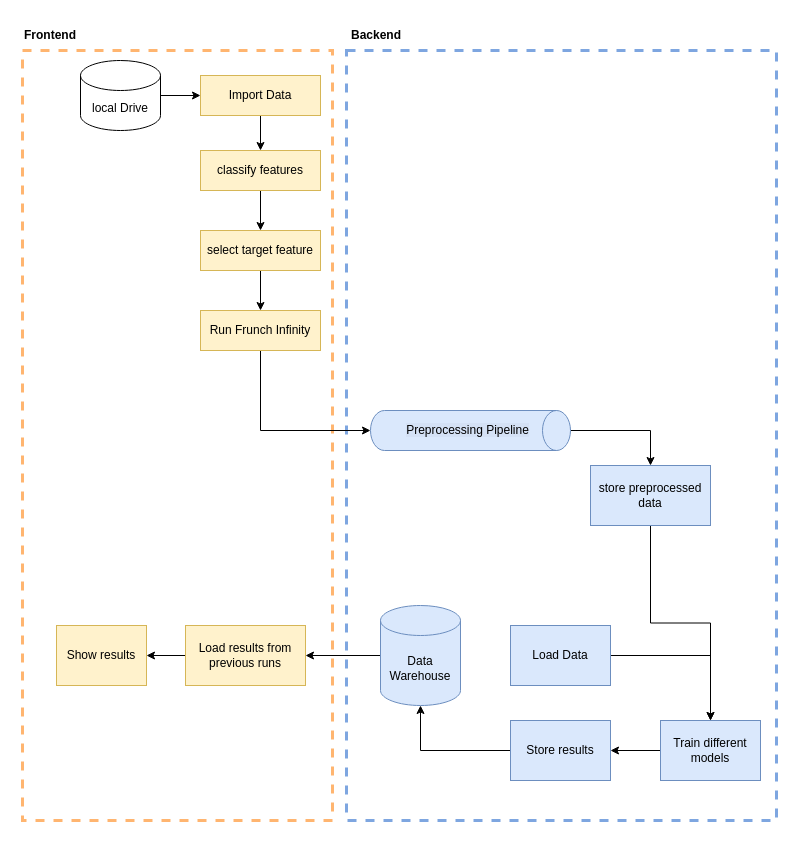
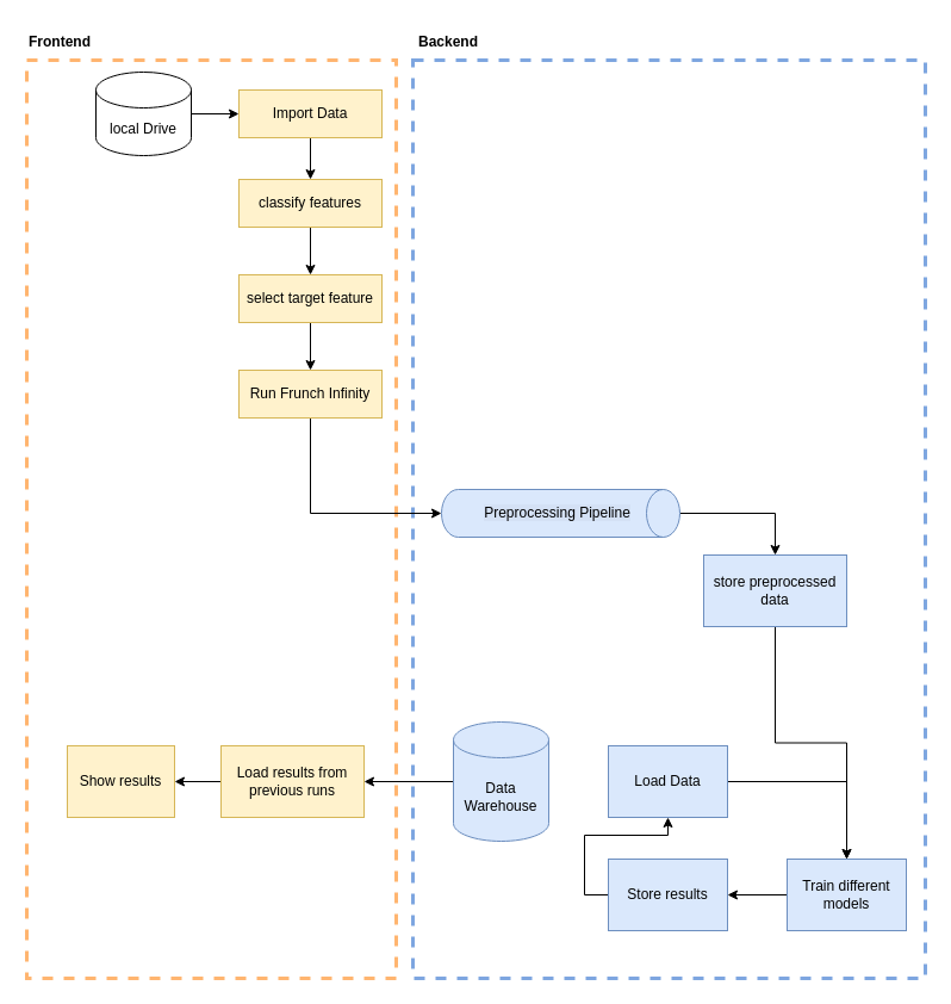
  <mxCell id="0" />
  <mxCell id="1" parent="0" />
  <mxCell id="2" value="" style="rounded=0;whiteSpace=wrap;html=1;fillColor=none;dashed=1;strokeColor=#7EA6E0;strokeWidth=3;" vertex="1" parent="1"><mxGeometry x="346" y="50" width="430" height="770" as="geometry" /></mxCell>
  <mxCell id="3" value="" style="rounded=0;whiteSpace=wrap;html=1;fillColor=none;dashed=1;strokeColor=#FFB570;strokeWidth=3;" vertex="1" parent="1"><mxGeometry x="22" y="50" width="310" height="770" as="geometry" /></mxCell>
  <mxCell id="4" style="edgeStyle=orthogonalEdgeStyle;rounded=0;orthogonalLoop=1;jettySize=auto;html=1;exitX=1;exitY=0.5;exitDx=0;exitDy=0;exitPerimeter=0;entryX=0;entryY=0.5;entryDx=0;entryDy=0;" parent="1" source="5" target="7" edge="1"><mxGeometry relative="1" as="geometry" /></mxCell>
  <mxCell id="5" value="local Drive" style="shape=cylinder3;whiteSpace=wrap;html=1;boundedLbl=1;backgroundOutline=1;size=15;" parent="1" vertex="1"><mxGeometry x="80" y="60" width="80" height="70" as="geometry" /></mxCell>
  <mxCell id="6" style="edgeStyle=orthogonalEdgeStyle;rounded=0;orthogonalLoop=1;jettySize=auto;html=1;exitX=0.5;exitY=1;exitDx=0;exitDy=0;entryX=0.5;entryY=0;entryDx=0;entryDy=0;" edge="1" parent="1" source="7" target="25"><mxGeometry relative="1" as="geometry" /></mxCell>
  <mxCell id="7" value="Import Data" style="rounded=0;whiteSpace=wrap;html=1;fillColor=#fff2cc;strokeColor=#d6b656;" parent="1" vertex="1"><mxGeometry x="200" y="75" width="120" height="40" as="geometry" /></mxCell>
  <mxCell id="8" style="edgeStyle=orthogonalEdgeStyle;rounded=0;orthogonalLoop=1;jettySize=auto;html=1;exitX=0.5;exitY=0;exitDx=0;exitDy=0;exitPerimeter=0;entryX=0.5;entryY=0;entryDx=0;entryDy=0;" parent="1" source="9" target="16" edge="1"><mxGeometry relative="1" as="geometry" /></mxCell>
  <mxCell id="9" value="" style="shape=cylinder3;whiteSpace=wrap;html=1;boundedLbl=1;backgroundOutline=1;size=14;rotation=90;fillColor=#dae8fc;strokeColor=#6c8ebf;" parent="1" vertex="1"><mxGeometry x="450" y="330" width="40" height="200" as="geometry" /></mxCell>
  <mxCell id="10" value="&lt;span style=&quot;background-color: rgb(212, 225, 245);&quot;&gt;Preprocessing Pipeline&lt;/span&gt;" style="text;html=1;strokeColor=none;fillColor=#dae8fc;align=center;verticalAlign=middle;whiteSpace=wrap;rounded=0;" parent="1" vertex="1"><mxGeometry x="400" y="412.5" width="135" height="35" as="geometry" /></mxCell>
  <mxCell id="11" value="" style="edgeStyle=orthogonalEdgeStyle;rounded=0;orthogonalLoop=1;jettySize=auto;html=1;" parent="1" source="12" target="20" edge="1"><mxGeometry relative="1" as="geometry"><Array as="points"><mxPoint x="680" y="750" /></Array></mxGeometry></mxCell>
  <mxCell id="12" value="Train different models" style="rounded=0;whiteSpace=wrap;html=1;fillColor=#dae8fc;strokeColor=#6c8ebf;" parent="1" vertex="1"><mxGeometry x="660" y="720" width="100" height="60" as="geometry" /></mxCell>
  <mxCell id="13" style="edgeStyle=orthogonalEdgeStyle;rounded=0;orthogonalLoop=1;jettySize=auto;html=1;exitX=0;exitY=0.5;exitDx=0;exitDy=0;exitPerimeter=0;entryX=1;entryY=0.5;entryDx=0;entryDy=0;" parent="1" source="14" target="22" edge="1"><mxGeometry relative="1" as="geometry" /></mxCell>
  <mxCell id="14" value="Data Warehouse" style="shape=cylinder3;whiteSpace=wrap;html=1;boundedLbl=1;backgroundOutline=1;size=15;fillColor=#dae8fc;strokeColor=#6c8ebf;" parent="1" vertex="1"><mxGeometry x="380" y="605" width="80" height="100" as="geometry" /></mxCell>
  <mxCell id="15" style="edgeStyle=orthogonalEdgeStyle;rounded=0;orthogonalLoop=1;jettySize=auto;html=1;exitX=0.5;exitY=1;exitDx=0;exitDy=0;" parent="1" source="16" target="12" edge="1"><mxGeometry relative="1" as="geometry" /></mxCell>
  <mxCell id="16" value="store preprocessed data" style="rounded=0;whiteSpace=wrap;html=1;fillColor=#dae8fc;strokeColor=#6c8ebf;" parent="1" vertex="1"><mxGeometry x="590" y="465" width="120" height="60" as="geometry" /></mxCell>
  <mxCell id="17" style="edgeStyle=orthogonalEdgeStyle;rounded=0;orthogonalLoop=1;jettySize=auto;html=1;exitX=1;exitY=0.5;exitDx=0;exitDy=0;entryX=0.5;entryY=0;entryDx=0;entryDy=0;" edge="1" parent="1" source="18" target="12"><mxGeometry relative="1" as="geometry" /></mxCell>
  <mxCell id="18" value="Load Data" style="rounded=0;whiteSpace=wrap;html=1;fillColor=#dae8fc;strokeColor=#6c8ebf;" parent="1" vertex="1"><mxGeometry x="510" y="625" width="100" height="60" as="geometry" /></mxCell>
- <mxCell id="19" style="edgeStyle=orthogonalEdgeStyle;rounded=0;orthogonalLoop=1;jettySize=auto;html=1;exitX=0;exitY=0.5;exitDx=0;exitDy=0;entryX=0.5;entryY=1;entryDx=0;entryDy=0;entryPerimeter=0;" parent="1" source="20" target="14" edge="1"><mxGeometry relative="1" as="geometry" /></mxCell>
+ <mxCell id="19" style="edgeStyle=orthogonalEdgeStyle;rounded=0;orthogonalLoop=1;jettySize=auto;html=1;exitX=0;exitY=0.5;exitDx=0;exitDy=0;" parent="1" source="20" target="18" edge="1"><mxGeometry relative="1" as="geometry" /></mxCell>
  <mxCell id="20" value="Store results" style="rounded=0;whiteSpace=wrap;html=1;fillColor=#dae8fc;strokeColor=#6c8ebf;" parent="1" vertex="1"><mxGeometry x="510" y="720" width="100" height="60" as="geometry" /></mxCell>
  <mxCell id="21" style="edgeStyle=orthogonalEdgeStyle;rounded=0;orthogonalLoop=1;jettySize=auto;html=1;exitX=0;exitY=0.5;exitDx=0;exitDy=0;entryX=1;entryY=0.5;entryDx=0;entryDy=0;" edge="1" parent="1" source="22" target="23"><mxGeometry relative="1" as="geometry" /></mxCell>
  <mxCell id="22" value="Load results from previous runs" style="rounded=0;whiteSpace=wrap;html=1;fillColor=#fff2cc;strokeColor=#d6b656;" parent="1" vertex="1"><mxGeometry x="185" y="625" width="120" height="60" as="geometry" /></mxCell>
  <mxCell id="23" value="Show results" style="rounded=0;whiteSpace=wrap;html=1;fillColor=#fff2cc;strokeColor=#d6b656;" parent="1" vertex="1"><mxGeometry x="56" y="625" width="90" height="60" as="geometry" /></mxCell>
  <mxCell id="24" style="edgeStyle=orthogonalEdgeStyle;rounded=0;orthogonalLoop=1;jettySize=auto;html=1;exitX=0.5;exitY=1;exitDx=0;exitDy=0;entryX=0.5;entryY=0;entryDx=0;entryDy=0;" edge="1" parent="1" source="25" target="27"><mxGeometry relative="1" as="geometry" /></mxCell>
  <mxCell id="25" value="classify features" style="rounded=0;whiteSpace=wrap;html=1;fillColor=#fff2cc;strokeColor=#d6b656;" parent="1" vertex="1"><mxGeometry x="200" y="150" width="120" height="40" as="geometry" /></mxCell>
  <mxCell id="26" style="edgeStyle=orthogonalEdgeStyle;rounded=0;orthogonalLoop=1;jettySize=auto;html=1;exitX=0.5;exitY=1;exitDx=0;exitDy=0;entryX=0.5;entryY=0;entryDx=0;entryDy=0;" edge="1" parent="1" source="27" target="29"><mxGeometry relative="1" as="geometry" /></mxCell>
  <mxCell id="27" value="select target feature" style="rounded=0;whiteSpace=wrap;html=1;fillColor=#fff2cc;strokeColor=#d6b656;" parent="1" vertex="1"><mxGeometry x="200" y="230" width="120" height="40" as="geometry" /></mxCell>
  <mxCell id="28" style="edgeStyle=orthogonalEdgeStyle;rounded=0;orthogonalLoop=1;jettySize=auto;html=1;exitX=0.5;exitY=1;exitDx=0;exitDy=0;entryX=0.5;entryY=1;entryDx=0;entryDy=0;entryPerimeter=0;" edge="1" parent="1" source="29" target="9"><mxGeometry relative="1" as="geometry" /></mxCell>
  <mxCell id="29" value="Run Frunch Infinity" style="rounded=0;whiteSpace=wrap;html=1;fillColor=#fff2cc;strokeColor=#d6b656;" vertex="1" parent="1"><mxGeometry x="200" y="310" width="120" height="40" as="geometry" /></mxCell>
  <mxCell id="30" value="Frontend" style="text;html=1;strokeColor=none;fillColor=none;align=center;verticalAlign=middle;whiteSpace=wrap;rounded=0;dashed=1;fontStyle=1" vertex="1" parent="1"><mxGeometry x="20" y="20" width="60" height="30" as="geometry" /></mxCell>
  <mxCell id="31" value="Backend" style="text;html=1;strokeColor=none;fillColor=none;align=center;verticalAlign=middle;whiteSpace=wrap;rounded=0;dashed=1;fontStyle=1" vertex="1" parent="1"><mxGeometry x="346" y="20" width="60" height="30" as="geometry" /></mxCell>
